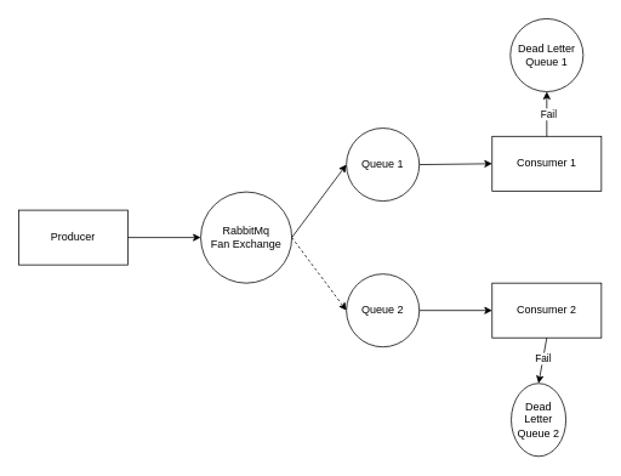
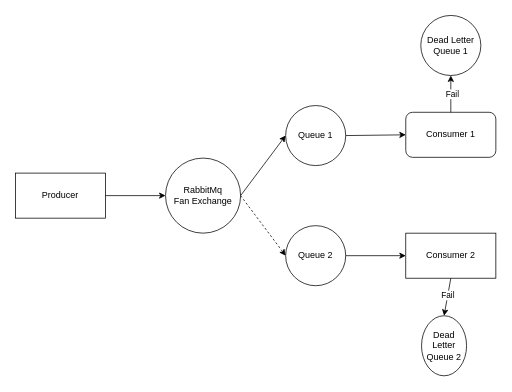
  <mxCell id="0" />
  <mxCell id="1" parent="0" />
  <mxCell id="2" value="Producer" style="rounded=0;whiteSpace=wrap;html=1;" vertex="1" parent="1"><mxGeometry x="20" y="230" width="120" height="60" as="geometry" /></mxCell>
  <mxCell id="3" value="RabbitMq&lt;div&gt;Fan Exchange&lt;/div&gt;" style="ellipse;whiteSpace=wrap;html=1;aspect=fixed;" vertex="1" parent="1"><mxGeometry x="220" y="210" width="100" height="100" as="geometry" /></mxCell>
  <mxCell id="4" value="Queue 1" style="ellipse;whiteSpace=wrap;html=1;aspect=fixed;" vertex="1" parent="1"><mxGeometry x="380" y="140" width="80" height="80" as="geometry" /></mxCell>
  <mxCell id="5" value="Queue 2" style="ellipse;whiteSpace=wrap;html=1;aspect=fixed;" vertex="1" parent="1"><mxGeometry x="380" y="300" width="80" height="80" as="geometry" /></mxCell>
- <mxCell id="6" value="Consumer 1" style="rounded=0;whiteSpace=wrap;html=1;" vertex="1" parent="1"><mxGeometry x="540" y="149" width="120" height="60" as="geometry" /></mxCell>
+ <mxCell id="6" value="Consumer 1" style="whiteSpace=wrap;html=1;rounded=1;" vertex="1" parent="1"><mxGeometry x="540" y="149" width="120" height="60" as="geometry" /></mxCell>
  <mxCell id="7" value="Consumer 2" style="rounded=0;whiteSpace=wrap;html=1;" vertex="1" parent="1"><mxGeometry x="540" y="310" width="120" height="60" as="geometry" /></mxCell>
  <mxCell id="8" value="Dead Letter Queue 2" style="ellipse;whiteSpace=wrap;html=1;aspect=fixed;" vertex="1" parent="1"><mxGeometry x="561" y="420" width="60" height="80" as="geometry" /></mxCell>
  <mxCell id="9" value="Dead Letter Queue 1" style="ellipse;whiteSpace=wrap;html=1;aspect=fixed;" vertex="1" parent="1"><mxGeometry x="560" y="20" width="80" height="80" as="geometry" /></mxCell>
  <mxCell id="10" value="" style="endArrow=classic;html=1;rounded=0;exitX=1;exitY=0.5;exitDx=0;exitDy=0;entryX=0;entryY=0.5;entryDx=0;entryDy=0;" edge="1" parent="1" source="2" target="3"><mxGeometry width="50" height="50" relative="1" as="geometry"><mxPoint x="170" y="370" as="sourcePoint" /><mxPoint x="220" y="320" as="targetPoint" /></mxGeometry></mxCell>
  <mxCell id="11" value="" style="endArrow=classic;html=1;rounded=0;exitX=1;exitY=0.5;exitDx=0;exitDy=0;entryX=0;entryY=0.5;entryDx=0;entryDy=0;" edge="1" parent="1" source="3" target="4"><mxGeometry width="50" height="50" relative="1" as="geometry"><mxPoint x="360" y="300" as="sourcePoint" /><mxPoint x="410" y="250" as="targetPoint" /></mxGeometry></mxCell>
  <mxCell id="12" value="" style="endArrow=classic;html=1;rounded=0;exitX=1;exitY=0.5;exitDx=0;exitDy=0;entryX=0;entryY=0.5;entryDx=0;entryDy=0;dashed=1;" edge="1" parent="1" source="3" target="5"><mxGeometry width="50" height="50" relative="1" as="geometry"><mxPoint x="350" y="270" as="sourcePoint" /><mxPoint x="400" y="220" as="targetPoint" /></mxGeometry></mxCell>
  <mxCell id="13" value="" style="endArrow=classic;html=1;rounded=0;exitX=1;exitY=0.5;exitDx=0;exitDy=0;entryX=0;entryY=0.5;entryDx=0;entryDy=0;" edge="1" parent="1" source="4" target="6"><mxGeometry width="50" height="50" relative="1" as="geometry"><mxPoint x="470" y="250" as="sourcePoint" /><mxPoint x="520" y="200" as="targetPoint" /></mxGeometry></mxCell>
  <mxCell id="14" value="" style="endArrow=classic;html=1;rounded=0;exitX=1;exitY=0.5;exitDx=0;exitDy=0;entryX=0;entryY=0.5;entryDx=0;entryDy=0;" edge="1" parent="1" source="5" target="7"><mxGeometry width="50" height="50" relative="1" as="geometry"><mxPoint x="470" y="371" as="sourcePoint" /><mxPoint x="550" y="370" as="targetPoint" /></mxGeometry></mxCell>
  <mxCell id="15" value="" style="endArrow=classic;html=1;rounded=0;exitX=0.5;exitY=0;exitDx=0;exitDy=0;entryX=0.5;entryY=1;entryDx=0;entryDy=0;" edge="1" parent="1" source="6" target="9"><mxGeometry width="50" height="50" relative="1" as="geometry"><mxPoint x="670" y="130" as="sourcePoint" /><mxPoint x="720" y="80" as="targetPoint" /></mxGeometry></mxCell>
  <mxCell id="16" value="Fail" style="edgeLabel;html=1;align=center;verticalAlign=middle;resizable=0;points=[];" vertex="1" connectable="0" parent="15"><mxGeometry x="0.02" y="-1" relative="1" as="geometry"><mxPoint as="offset" /></mxGeometry></mxCell>
  <mxCell id="17" value="" style="endArrow=classic;html=1;rounded=0;exitX=0.5;exitY=1;exitDx=0;exitDy=0;entryX=0.5;entryY=0;entryDx=0;entryDy=0;" edge="1" parent="1" source="7" target="8"><mxGeometry width="50" height="50" relative="1" as="geometry"><mxPoint x="690" y="300" as="sourcePoint" /><mxPoint x="740" y="250" as="targetPoint" /></mxGeometry></mxCell>
  <mxCell id="18" value="Fail" style="edgeLabel;html=1;align=center;verticalAlign=middle;resizable=0;points=[];" vertex="1" connectable="0" parent="17"><mxGeometry x="-0.08" relative="1" as="geometry"><mxPoint as="offset" /></mxGeometry></mxCell>
